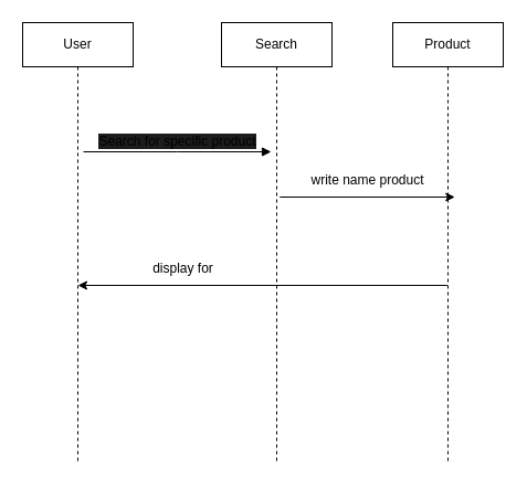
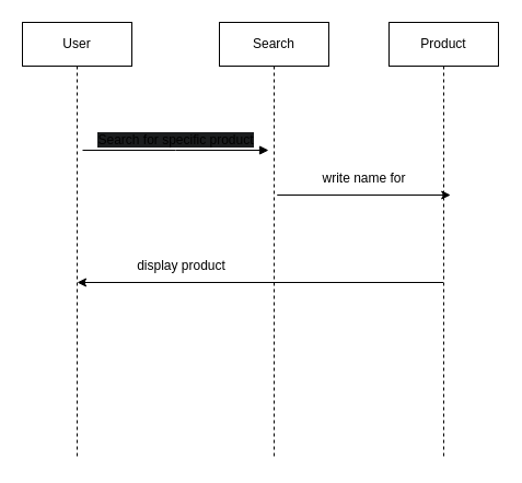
  <mxCell id="0" />
  <mxCell id="1" parent="0" />
  <mxCell id="2" value="User" style="shape=umlLifeline;perimeter=lifelinePerimeter;whiteSpace=wrap;html=1;container=0;dropTarget=0;collapsible=0;recursiveResize=0;outlineConnect=0;portConstraint=eastwest;newEdgeStyle={&quot;edgeStyle&quot;:&quot;elbowEdgeStyle&quot;,&quot;elbow&quot;:&quot;vertical&quot;,&quot;curved&quot;:0,&quot;rounded&quot;:0};" vertex="1" parent="1"><mxGeometry x="20" y="20" width="100" height="400" as="geometry" /></mxCell>
  <mxCell id="3" value="Search" style="shape=umlLifeline;perimeter=lifelinePerimeter;whiteSpace=wrap;html=1;container=0;dropTarget=0;collapsible=0;recursiveResize=0;outlineConnect=0;portConstraint=eastwest;newEdgeStyle={&quot;edgeStyle&quot;:&quot;elbowEdgeStyle&quot;,&quot;elbow&quot;:&quot;vertical&quot;,&quot;curved&quot;:0,&quot;rounded&quot;:0};" vertex="1" parent="1"><mxGeometry x="200" y="20" width="100" height="400" as="geometry" /></mxCell>
  <mxCell id="4" value="&lt;span style=&quot;font-size: 12px; background-color: rgb(27, 29, 30);&quot;&gt;Search for specific product&lt;/span&gt;" style="html=1;verticalAlign=bottom;endArrow=block;edgeStyle=elbowEdgeStyle;elbow=vertical;curved=0;rounded=0;" edge="1" parent="1"><mxGeometry relative="1" as="geometry"><mxPoint x="75" y="137" as="sourcePoint" /><Array as="points"><mxPoint x="160" y="137" /></Array><mxPoint x="245" y="137" as="targetPoint" /></mxGeometry></mxCell>
  <mxCell id="5" value="Product" style="shape=umlLifeline;perimeter=lifelinePerimeter;whiteSpace=wrap;html=1;container=0;dropTarget=0;collapsible=0;recursiveResize=0;outlineConnect=0;portConstraint=eastwest;newEdgeStyle={&quot;edgeStyle&quot;:&quot;elbowEdgeStyle&quot;,&quot;elbow&quot;:&quot;vertical&quot;,&quot;curved&quot;:0,&quot;rounded&quot;:0};" vertex="1" parent="1"><mxGeometry x="355" y="20" width="100" height="400" as="geometry" /></mxCell>
  <mxCell id="6" value="" style="endArrow=classic;html=1;rounded=0;" edge="1" parent="1"><mxGeometry width="50" height="50" relative="1" as="geometry"><mxPoint x="252.75" y="178" as="sourcePoint" /><mxPoint x="411.25" y="178" as="targetPoint" /></mxGeometry></mxCell>
- <mxCell id="7" value="write name product" style="text;html=1;align=center;verticalAlign=middle;resizable=0;points=[];autosize=1;strokeColor=none;fillColor=none;" vertex="1" parent="1"><mxGeometry x="272" y="148" width="120" height="30" as="geometry" /></mxCell>
+ <mxCell id="7" value="write name for" style="text;html=1;align=center;verticalAlign=middle;resizable=0;points=[];autosize=1;strokeColor=none;fillColor=none;" vertex="1" parent="1"><mxGeometry x="272" y="148" width="120" height="30" as="geometry" /></mxCell>
  <mxCell id="8" value="" style="endArrow=classic;html=1;rounded=0;" edge="1" parent="1" source="5"><mxGeometry width="50" height="50" relative="1" as="geometry"><mxPoint x="250" y="258" as="sourcePoint" /><mxPoint x="70" y="258" as="targetPoint" /></mxGeometry></mxCell>
- <mxCell id="9" value="display for" style="text;html=1;align=center;verticalAlign=middle;resizable=0;points=[];autosize=1;strokeColor=none;fillColor=none;" vertex="1" parent="1"><mxGeometry x="115" y="228" width="100" height="30" as="geometry" /></mxCell>
+ <mxCell id="9" value="display product" style="text;html=1;align=center;verticalAlign=middle;resizable=0;points=[];autosize=1;strokeColor=none;fillColor=none;" vertex="1" parent="1"><mxGeometry x="115" y="228" width="100" height="30" as="geometry" /></mxCell>
